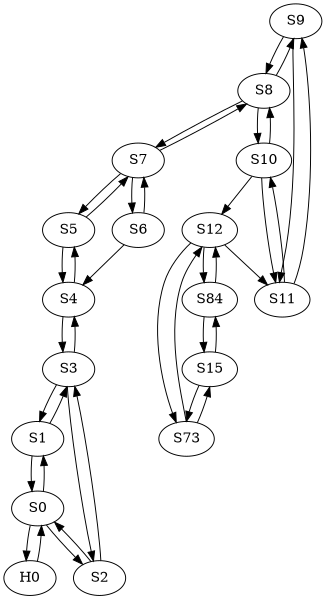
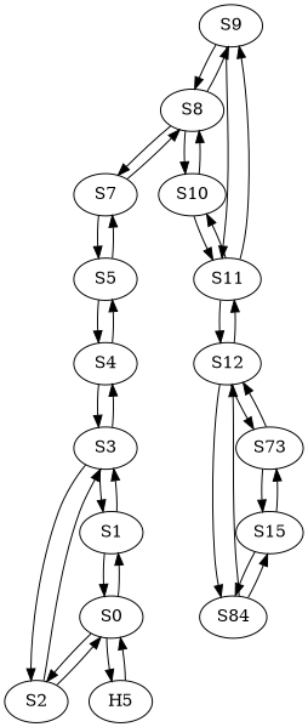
  strict digraph {
    node [type=switch]
    edge [dst_port=2 src_port=1]
    S9 [ip="10.0.0.9" mac="00:00:0a:00:00:09"]
    S8 [ip="10.0.0.8" mac="00:00:0a:00:00:08"]
    S11 [ip="10.0.0.11" mac="00:00:0a:00:00:0b"]
    S7 [ip="10.0.0.7" mac="00:00:0a:00:00:07"]
    S10 [ip="10.0.0.10" mac="00:00:0a:00:00:0a"]
    S12 [ip="10.0.0.12" mac="00:00:0a:00:00:0c"]
-   S6 [ip="10.0.0.6" mac="00:00:0a:00:00:06"]
    S5 [ip="10.0.0.5" mac="00:00:0a:00:00:05"]
    n9 [ip="10.0.0.14" label=S84 mac="00:00:0a:00:00:0e"]
    n10 [ip="10.0.0.13" label=S73 mac="00:00:0a:00:00:0d"]
    S4 [ip="10.0.0.4" mac="00:00:0a:00:00:04"]
    S3 [ip="10.0.0.3" mac="00:00:0a:00:00:03"]
    S2 [ip="10.0.0.2" mac="00:00:0a:00:00:02"]
    S1 [ip="10.0.0.1" mac="00:00:0a:00:00:01"]
    S0 [ip="10.0.0.0" mac="00:00:0a:00:00:00"]
-   H0 [ip="10.255.255.253" mac="00:00:0a:ff:ff:fd" type=host]
+   H0 [ip="10.255.255.253" mac="00:00:0a:ff:ff:fd" type=host label=H5]
    S15 [ip="10.0.0.15" mac="00:00:0a:00:00:0f"]
    S9 -> S8
    S9 -> S11 [dst_port=1 src_port=2]
    S8 -> S9 [dst_port=1 src_port=2]
    S8 -> S7 [dst_port=3]
    S8 -> S10 [dst_port=1 src_port=3]
    S11 -> S9
    S11 -> S10 [src_port=2]
-   S10 -> S12 [dst_port=1 src_port=3]
+   S11 -> S12 [dst_port=1 src_port=3]
    S7 -> S8 [dst_port=1 src_port=3]
-   S7 -> S6 [src_port=2]
    S7 -> S5
    S10 -> S8 [dst_port=3]
    S10 -> S11 [src_port=2]
    S12 -> S11 [dst_port=3]
    S12 -> n9 [dst_port=1 src_port=3]
    S12 -> n10 [dst_port=1 src_port=2]
-   S6 -> S7 [src_port=2]
-   S6 -> S4 [dst_port=3]
    S5 -> S7 [dst_port=1 src_port=2]
    S5 -> S4
    n9 -> S12 [dst_port=3]
    n9 -> S15 [src_port=2]
    n10 -> S12
    n10 -> S15 [dst_port=1 src_port=2]
    S4 -> S5 [dst_port=1 src_port=2]
    S4 -> S3 [dst_port=3]
    S3 -> S4 [dst_port=1 src_port=3]
    S3 -> S2 [src_port=2]
    S3 -> S1
    S2 -> S3 [src_port=2]
    S2 -> S0 [dst_port=3]
    S1 -> S3 [dst_port=1 src_port=2]
    S1 -> S0
    S0 -> S2 [dst_port=1 src_port=3]
    S0 -> S1 [dst_port=1 src_port=2]
    S0 -> H0 [dst_port=1]
    H0 -> S0 [dst_port=1]
    S15 -> n9 [src_port=2]
    S15 -> n10
  }
